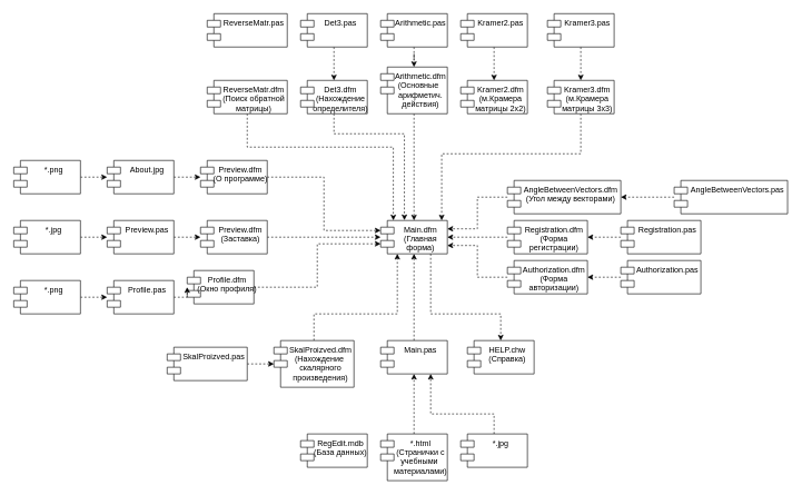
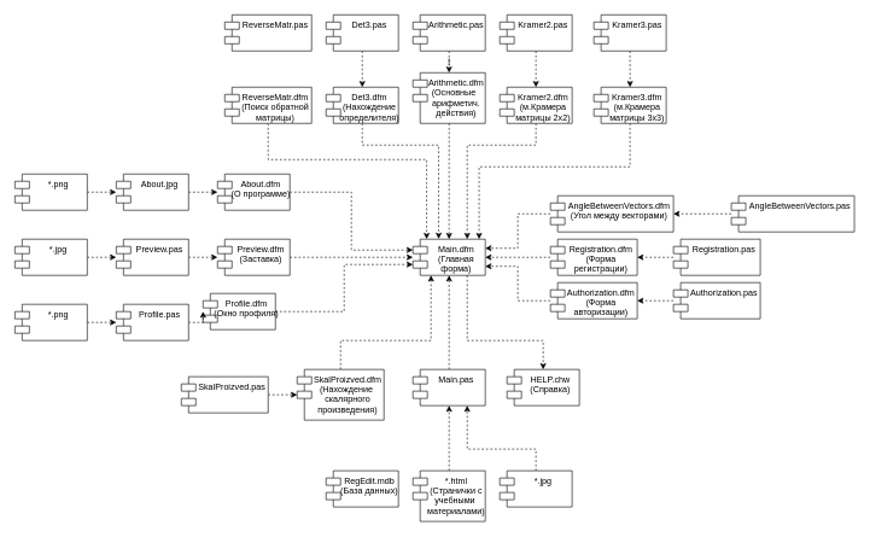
  <mxCell id="0" />
  <mxCell id="1" parent="0" />
  <mxCell id="2" value="" style="edgeStyle=orthogonalEdgeStyle;rounded=0;orthogonalLoop=1;jettySize=auto;html=1;dashed=1;exitX=0.5;exitY=0;exitDx=0;exitDy=0;" edge="1" parent="1" source="5" target="5"><mxGeometry relative="1" as="geometry"><Array as="points"><mxPoint x="640" y="510" /></Array></mxGeometry></mxCell>
  <mxCell id="3" value="Main.dfm&#10;(Главная &#10;форма)" style="shape=module;align=left;spacingLeft=20;align=center;verticalAlign=top;" vertex="1" parent="1"><mxGeometry x="570" y="330" width="100" height="50" as="geometry" /></mxCell>
  <mxCell id="4" style="edgeStyle=orthogonalEdgeStyle;rounded=0;orthogonalLoop=1;jettySize=auto;html=1;exitX=0.5;exitY=0;exitDx=0;exitDy=0;entryX=0.5;entryY=1;entryDx=0;entryDy=0;dashed=1;" edge="1" parent="1" source="5" target="3"><mxGeometry relative="1" as="geometry" /></mxCell>
  <mxCell id="5" value="Main.pas" style="shape=module;align=left;spacingLeft=20;align=center;verticalAlign=top;" vertex="1" parent="1"><mxGeometry x="570" y="510" width="100" height="50" as="geometry" /></mxCell>
  <mxCell id="6" value="" style="edgeStyle=orthogonalEdgeStyle;rounded=0;orthogonalLoop=1;jettySize=auto;html=1;dashed=1;exitX=0.75;exitY=1;exitDx=0;exitDy=0;entryX=0.5;entryY=0;entryDx=0;entryDy=0;" edge="1" parent="1" source="3" target="7"><mxGeometry relative="1" as="geometry"><mxPoint x="830" y="490" as="targetPoint" /><Array as="points"><mxPoint x="645" y="470" /><mxPoint x="750" y="470" /></Array></mxGeometry></mxCell>
  <mxCell id="7" value="HELP.chw&#10;(Справка)" style="shape=module;align=left;spacingLeft=20;align=center;verticalAlign=top;" vertex="1" parent="1"><mxGeometry x="700" y="510" width="100" height="50" as="geometry" /></mxCell>
  <mxCell id="8" value="RegEdit.mdb&#10;(База данных)" style="shape=module;align=left;spacingLeft=20;align=center;verticalAlign=top;" vertex="1" parent="1"><mxGeometry x="450" y="650" width="100" height="50" as="geometry" /></mxCell>
  <mxCell id="9" style="edgeStyle=orthogonalEdgeStyle;rounded=0;orthogonalLoop=1;jettySize=auto;html=1;entryX=1;entryY=0.75;entryDx=0;entryDy=0;dashed=1;" edge="1" parent="1" source="10" target="3"><mxGeometry relative="1" as="geometry" /></mxCell>
  <mxCell id="10" value="Authorization.dfm&#10;(Форма &#10;авторизации)" style="shape=module;align=left;spacingLeft=20;align=center;verticalAlign=top;" vertex="1" parent="1"><mxGeometry x="760" y="390" width="120" height="50" as="geometry" /></mxCell>
  <mxCell id="11" style="edgeStyle=orthogonalEdgeStyle;rounded=0;orthogonalLoop=1;jettySize=auto;html=1;entryX=1;entryY=0.5;entryDx=0;entryDy=0;dashed=1;" edge="1" parent="1" source="12" target="10"><mxGeometry relative="1" as="geometry" /></mxCell>
  <mxCell id="12" value="Authorization.pas" style="shape=module;align=left;spacingLeft=20;align=center;verticalAlign=top;" vertex="1" parent="1"><mxGeometry x="930" y="390" width="120" height="50" as="geometry" /></mxCell>
  <mxCell id="13" style="edgeStyle=orthogonalEdgeStyle;rounded=0;orthogonalLoop=1;jettySize=auto;html=1;entryX=1;entryY=0.5;entryDx=0;entryDy=0;dashed=1;" edge="1" parent="1" source="14" target="3"><mxGeometry relative="1" as="geometry" /></mxCell>
  <mxCell id="14" value="Registration.dfm&#10;(Форма &#10;регистрации)" style="shape=module;align=left;spacingLeft=20;align=center;verticalAlign=top;" vertex="1" parent="1"><mxGeometry x="760" y="330" width="120" height="50" as="geometry" /></mxCell>
  <mxCell id="15" style="edgeStyle=orthogonalEdgeStyle;rounded=0;orthogonalLoop=1;jettySize=auto;html=1;entryX=1;entryY=0.5;entryDx=0;entryDy=0;dashed=1;" edge="1" parent="1" source="16" target="14"><mxGeometry relative="1" as="geometry" /></mxCell>
  <mxCell id="16" value="Registration.pas" style="shape=module;align=left;spacingLeft=20;align=center;verticalAlign=top;" vertex="1" parent="1"><mxGeometry x="930" y="330" width="120" height="50" as="geometry" /></mxCell>
  <mxCell id="17" style="edgeStyle=orthogonalEdgeStyle;rounded=0;orthogonalLoop=1;jettySize=auto;html=1;entryX=1;entryY=0.25;entryDx=0;entryDy=0;dashed=1;" edge="1" parent="1" source="18" target="3"><mxGeometry relative="1" as="geometry" /></mxCell>
  <mxCell id="18" value="AngleBetweenVectors.dfm&#10;(Угол между векторами)" style="shape=module;align=left;spacingLeft=20;align=center;verticalAlign=top;" vertex="1" parent="1"><mxGeometry x="760" y="270" width="170" height="50" as="geometry" /></mxCell>
  <mxCell id="19" style="edgeStyle=orthogonalEdgeStyle;rounded=0;orthogonalLoop=1;jettySize=auto;html=1;entryX=1;entryY=0.5;entryDx=0;entryDy=0;dashed=1;" edge="1" parent="1" source="20" target="18"><mxGeometry relative="1" as="geometry" /></mxCell>
  <mxCell id="20" value="AngleBetweenVectors.pas" style="shape=module;align=left;spacingLeft=20;align=center;verticalAlign=top;" vertex="1" parent="1"><mxGeometry x="1010" y="270" width="170" height="50" as="geometry" /></mxCell>
  <mxCell id="21" style="edgeStyle=orthogonalEdgeStyle;rounded=0;orthogonalLoop=1;jettySize=auto;html=1;entryX=0.5;entryY=0;entryDx=0;entryDy=0;dashed=1;" edge="1" parent="1" source="22" target="3"><mxGeometry relative="1" as="geometry" /></mxCell>
  <mxCell id="22" value="Arithmetic.dfm&#10;(Основные  &#10;арифметич. &#10;действия)" style="shape=module;align=left;spacingLeft=20;align=center;verticalAlign=top;" vertex="1" parent="1"><mxGeometry x="570" y="100" width="100" height="70" as="geometry" /></mxCell>
  <mxCell id="23" style="edgeStyle=orthogonalEdgeStyle;rounded=0;orthogonalLoop=1;jettySize=auto;html=1;entryX=0.5;entryY=0;entryDx=0;entryDy=0;dashed=1;" edge="1" parent="1" source="24" target="22"><mxGeometry relative="1" as="geometry" /></mxCell>
  <mxCell id="24" value="Arithmetic.pas" style="shape=module;align=left;spacingLeft=20;align=center;verticalAlign=top;" vertex="1" parent="1"><mxGeometry x="570" y="20" width="100" height="50" as="geometry" /></mxCell>
  <mxCell id="25" style="edgeStyle=orthogonalEdgeStyle;rounded=0;orthogonalLoop=1;jettySize=auto;html=1;dashed=1;entryX=0.356;entryY=-0.008;entryDx=0;entryDy=0;entryPerimeter=0;" edge="1" parent="1" source="26" target="3"><mxGeometry relative="1" as="geometry"><mxPoint x="610" y="290" as="targetPoint" /><Array as="points"><mxPoint x="500" y="200" /><mxPoint x="606" y="200" /><mxPoint x="606" y="330" /></Array></mxGeometry></mxCell>
  <mxCell id="26" value="Det3.dfm&#10;(Нахождение&#10;определителя)" style="shape=module;align=left;spacingLeft=20;align=center;verticalAlign=top;" vertex="1" parent="1"><mxGeometry x="450" y="120" width="100" height="50" as="geometry" /></mxCell>
  <mxCell id="27" style="edgeStyle=orthogonalEdgeStyle;rounded=0;orthogonalLoop=1;jettySize=auto;html=1;entryX=0.5;entryY=0;entryDx=0;entryDy=0;dashed=1;" edge="1" parent="1" source="28" target="26"><mxGeometry relative="1" as="geometry" /></mxCell>
  <mxCell id="28" value="Det3.pas" style="shape=module;align=left;spacingLeft=20;align=center;verticalAlign=top;" vertex="1" parent="1"><mxGeometry x="450" y="20" width="100" height="50" as="geometry" /></mxCell>
+ <mxCell id="29" style="edgeStyle=orthogonalEdgeStyle;rounded=0;orthogonalLoop=1;jettySize=auto;html=1;dashed=1;entryX=0.75;entryY=0;entryDx=0;entryDy=0;" edge="1" parent="1" source="30" target="3"><mxGeometry relative="1" as="geometry"><mxPoint x="690" y="300" as="targetPoint" /><Array as="points"><mxPoint x="740" y="200" /><mxPoint x="645" y="200" /></Array></mxGeometry></mxCell>
  <mxCell id="30" value="Kramer2.dfm&#10;(м.Крамера&#10;матрицы 2х2)" style="shape=module;align=left;spacingLeft=20;align=center;verticalAlign=top;" vertex="1" parent="1"><mxGeometry x="690" y="120" width="100" height="50" as="geometry" /></mxCell>
  <mxCell id="31" style="edgeStyle=orthogonalEdgeStyle;rounded=0;orthogonalLoop=1;jettySize=auto;html=1;entryX=0.5;entryY=0;entryDx=0;entryDy=0;dashed=1;" edge="1" parent="1" source="32" target="30"><mxGeometry relative="1" as="geometry" /></mxCell>
  <mxCell id="32" value="Kramer2.pas" style="shape=module;align=left;spacingLeft=20;align=center;verticalAlign=top;" vertex="1" parent="1"><mxGeometry x="690" y="20" width="100" height="50" as="geometry" /></mxCell>
  <mxCell id="33" style="edgeStyle=orthogonalEdgeStyle;rounded=0;orthogonalLoop=1;jettySize=auto;html=1;entryX=0.915;entryY=0;entryDx=0;entryDy=0;entryPerimeter=0;dashed=1;" edge="1" parent="1" source="34" target="3"><mxGeometry relative="1" as="geometry"><Array as="points"><mxPoint x="870" y="230" /><mxPoint x="662" y="230" /></Array></mxGeometry></mxCell>
  <mxCell id="34" value="Kramer3.dfm&#10;(м.Крамера&#10;матрицы 3х3)" style="shape=module;align=left;spacingLeft=20;align=center;verticalAlign=top;" vertex="1" parent="1"><mxGeometry x="820" y="120" width="100" height="50" as="geometry" /></mxCell>
  <mxCell id="35" style="edgeStyle=orthogonalEdgeStyle;rounded=0;orthogonalLoop=1;jettySize=auto;html=1;entryX=0.5;entryY=0;entryDx=0;entryDy=0;dashed=1;" edge="1" parent="1" source="36" target="34"><mxGeometry relative="1" as="geometry" /></mxCell>
  <mxCell id="36" value="Kramer3.pas" style="shape=module;align=left;spacingLeft=20;align=center;verticalAlign=top;" vertex="1" parent="1"><mxGeometry x="820" y="20" width="100" height="50" as="geometry" /></mxCell>
  <mxCell id="37" style="edgeStyle=orthogonalEdgeStyle;rounded=0;orthogonalLoop=1;jettySize=auto;html=1;dashed=1;" edge="1" parent="1" source="38" target="3"><mxGeometry relative="1" as="geometry" /></mxCell>
  <mxCell id="38" value="Preview.dfm&#10;(Заставка)" style="shape=module;align=left;spacingLeft=20;align=center;verticalAlign=top;" vertex="1" parent="1"><mxGeometry x="300" y="330" width="100" height="50" as="geometry" /></mxCell>
  <mxCell id="39" style="edgeStyle=orthogonalEdgeStyle;rounded=0;orthogonalLoop=1;jettySize=auto;html=1;dashed=1;" edge="1" parent="1" source="40" target="38"><mxGeometry relative="1" as="geometry" /></mxCell>
  <mxCell id="40" value="Preview.pas" style="shape=module;align=left;spacingLeft=20;align=center;verticalAlign=top;" vertex="1" parent="1"><mxGeometry x="160" y="330" width="100" height="50" as="geometry" /></mxCell>
  <mxCell id="41" style="edgeStyle=orthogonalEdgeStyle;rounded=0;orthogonalLoop=1;jettySize=auto;html=1;dashed=1;" edge="1" parent="1" source="42" target="40"><mxGeometry relative="1" as="geometry" /></mxCell>
  <mxCell id="42" value="*.jpg" style="shape=module;align=left;spacingLeft=20;align=center;verticalAlign=top;" vertex="1" parent="1"><mxGeometry x="20" y="330" width="100" height="50" as="geometry" /></mxCell>
  <mxCell id="43" style="edgeStyle=orthogonalEdgeStyle;rounded=0;orthogonalLoop=1;jettySize=auto;html=1;dashed=1;" edge="1" parent="1" source="44"><mxGeometry relative="1" as="geometry"><mxPoint x="620" y="560" as="targetPoint" /></mxGeometry></mxCell>
  <mxCell id="44" value="*.html&#10;(Странички с&#10;учебными &#10;материалами)" style="shape=module;align=left;spacingLeft=20;align=center;verticalAlign=top;" vertex="1" parent="1"><mxGeometry x="570" y="650" width="100" height="70" as="geometry" /></mxCell>
  <mxCell id="45" style="edgeStyle=orthogonalEdgeStyle;rounded=0;orthogonalLoop=1;jettySize=auto;html=1;entryX=0.75;entryY=1;entryDx=0;entryDy=0;dashed=1;" edge="1" parent="1" source="46" target="5"><mxGeometry relative="1" as="geometry"><Array as="points"><mxPoint x="740" y="620" /><mxPoint x="645" y="620" /></Array></mxGeometry></mxCell>
  <mxCell id="46" value="*.jpg" style="shape=module;align=left;spacingLeft=20;align=center;verticalAlign=top;" vertex="1" parent="1"><mxGeometry x="690" y="650" width="100" height="50" as="geometry" /></mxCell>
  <mxCell id="47" style="edgeStyle=orthogonalEdgeStyle;rounded=0;orthogonalLoop=1;jettySize=auto;html=1;entryX=0;entryY=0;entryDx=0;entryDy=15;entryPerimeter=0;dashed=1;" edge="1" parent="1" source="48" target="3"><mxGeometry relative="1" as="geometry" /></mxCell>
- <mxCell id="48" value="Preview.dfm&#10;(О программе)" style="shape=module;align=left;spacingLeft=20;align=center;verticalAlign=top;" vertex="1" parent="1"><mxGeometry x="300" y="240" width="100" height="50" as="geometry" /></mxCell>
+ <mxCell id="48" value="About.dfm&#10;(О программе)" style="shape=module;align=left;spacingLeft=20;align=center;verticalAlign=top;" vertex="1" parent="1"><mxGeometry x="300" y="240" width="100" height="50" as="geometry" /></mxCell>
  <mxCell id="49" style="edgeStyle=orthogonalEdgeStyle;rounded=0;orthogonalLoop=1;jettySize=auto;html=1;dashed=1;" edge="1" parent="1" source="50" target="48"><mxGeometry relative="1" as="geometry" /></mxCell>
  <mxCell id="50" value="About.jpg" style="shape=module;align=left;spacingLeft=20;align=center;verticalAlign=top;" vertex="1" parent="1"><mxGeometry x="160" y="240" width="100" height="50" as="geometry" /></mxCell>
  <mxCell id="51" style="edgeStyle=orthogonalEdgeStyle;rounded=0;orthogonalLoop=1;jettySize=auto;html=1;dashed=1;" edge="1" parent="1" source="52" target="50"><mxGeometry relative="1" as="geometry" /></mxCell>
  <mxCell id="52" value="*.png" style="shape=module;align=left;spacingLeft=20;align=center;verticalAlign=top;" vertex="1" parent="1"><mxGeometry x="20" y="240" width="100" height="50" as="geometry" /></mxCell>
  <mxCell id="53" style="edgeStyle=orthogonalEdgeStyle;rounded=0;orthogonalLoop=1;jettySize=auto;html=1;entryX=0;entryY=0;entryDx=0;entryDy=35;entryPerimeter=0;dashed=1;" edge="1" parent="1" source="54" target="3"><mxGeometry relative="1" as="geometry" /></mxCell>
  <mxCell id="54" value="Profile.dfm&#10;(Окно профиля)" style="shape=module;align=left;spacingLeft=20;align=center;verticalAlign=top;" vertex="1" parent="1"><mxGeometry x="280" y="405" width="100" height="50" as="geometry" /></mxCell>
  <mxCell id="55" style="edgeStyle=orthogonalEdgeStyle;rounded=0;orthogonalLoop=1;jettySize=auto;html=1;dashed=1;" edge="1" parent="1" source="56" target="54"><mxGeometry relative="1" as="geometry" /></mxCell>
  <mxCell id="56" value="Profile.pas" style="shape=module;align=left;spacingLeft=20;align=center;verticalAlign=top;" vertex="1" parent="1"><mxGeometry x="160" y="420" width="100" height="50" as="geometry" /></mxCell>
  <mxCell id="57" style="edgeStyle=orthogonalEdgeStyle;rounded=0;orthogonalLoop=1;jettySize=auto;html=1;dashed=1;" edge="1" parent="1" source="58" target="56"><mxGeometry relative="1" as="geometry" /></mxCell>
  <mxCell id="58" value="*.png" style="shape=module;align=left;spacingLeft=20;align=center;verticalAlign=top;" vertex="1" parent="1"><mxGeometry x="20" y="420" width="100" height="50" as="geometry" /></mxCell>
  <mxCell id="59" style="edgeStyle=orthogonalEdgeStyle;rounded=0;orthogonalLoop=1;jettySize=auto;html=1;entryX=0.19;entryY=-0.003;entryDx=0;entryDy=0;entryPerimeter=0;dashed=1;" edge="1" parent="1" source="60" target="3"><mxGeometry relative="1" as="geometry"><Array as="points"><mxPoint x="370" y="220" /><mxPoint x="589" y="220" /></Array></mxGeometry></mxCell>
  <mxCell id="60" value="ReverseMatr.dfm&#10;(Поиск обратной&#10;матрицы)" style="shape=module;align=left;spacingLeft=20;align=center;verticalAlign=top;" vertex="1" parent="1"><mxGeometry x="310" y="120" width="120" height="50" as="geometry" /></mxCell>
  <mxCell id="61" value="ReverseMatr.pas" style="shape=module;align=left;spacingLeft=20;align=center;verticalAlign=top;" vertex="1" parent="1"><mxGeometry x="310" y="20" width="120" height="50" as="geometry" /></mxCell>
  <mxCell id="62" style="edgeStyle=orthogonalEdgeStyle;rounded=0;orthogonalLoop=1;jettySize=auto;html=1;entryX=0.25;entryY=1;entryDx=0;entryDy=0;dashed=1;" edge="1" parent="1" source="63" target="3"><mxGeometry relative="1" as="geometry"><Array as="points"><mxPoint x="470" y="470" /><mxPoint x="595" y="470" /></Array></mxGeometry></mxCell>
  <mxCell id="63" value="SkalProizved.dfm&#10;(Нахождение &#10;скалярного&#10;произведения)" style="shape=module;align=left;spacingLeft=20;align=center;verticalAlign=top;" vertex="1" parent="1"><mxGeometry x="410" y="510" width="120" height="70" as="geometry" /></mxCell>
  <mxCell id="64" style="edgeStyle=orthogonalEdgeStyle;rounded=0;orthogonalLoop=1;jettySize=auto;html=1;dashed=1;" edge="1" parent="1" source="65" target="63"><mxGeometry relative="1" as="geometry" /></mxCell>
  <mxCell id="65" value="SkalProizved.pas" style="shape=module;align=left;spacingLeft=20;align=center;verticalAlign=top;" vertex="1" parent="1"><mxGeometry x="250" y="520" width="120" height="50" as="geometry" /></mxCell>
